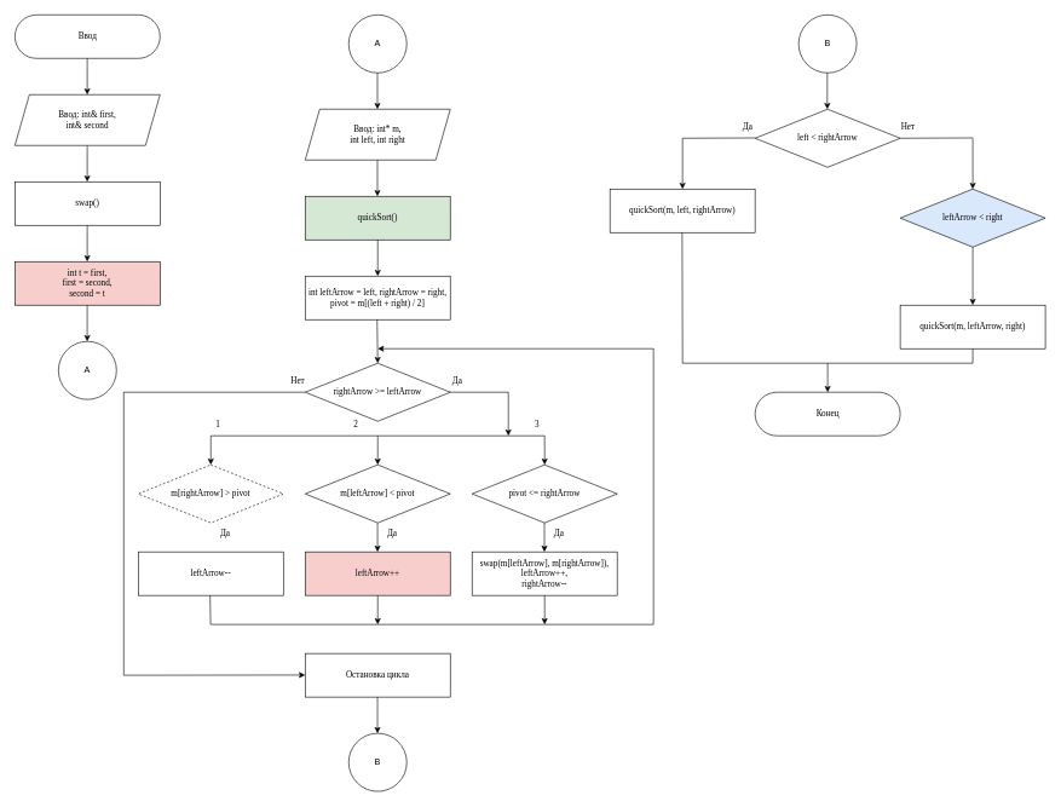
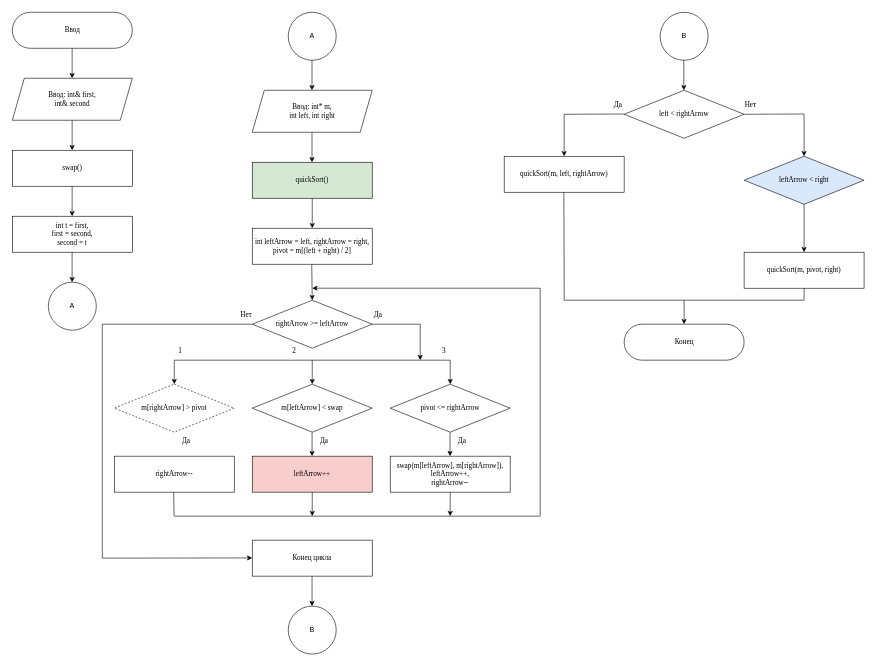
  <mxCell id="0" />
  <mxCell id="1" parent="0" />
  <mxCell id="2" value="&lt;font face=&quot;Times New Roman&quot;&gt;Ввод&lt;/font&gt;" style="html=1;dashed=0;whitespace=wrap;shape=mxgraph.dfd.start" parent="1" vertex="1"><mxGeometry x="20" y="20" width="200" height="60" as="geometry" /></mxCell>
  <mxCell id="3" value="" style="endArrow=classic;html=1;rounded=0;fontFamily=Times New Roman;exitX=0.5;exitY=0.5;exitDx=0;exitDy=30;exitPerimeter=0;entryX=0.5;entryY=0;entryDx=0;entryDy=0;" parent="1" edge="1"><mxGeometry width="50" height="50" relative="1" as="geometry"><mxPoint x="119.71" y="80" as="sourcePoint" /><mxPoint x="119.71" y="130" as="targetPoint" /></mxGeometry></mxCell>
  <mxCell id="4" value="" style="endArrow=classic;html=1;rounded=0;fontFamily=Times New Roman;exitX=0.5;exitY=0.5;exitDx=0;exitDy=30;exitPerimeter=0;entryX=0.5;entryY=0;entryDx=0;entryDy=0;" parent="1" edge="1"><mxGeometry width="50" height="50" relative="1" as="geometry"><mxPoint x="119.71" y="200" as="sourcePoint" /><mxPoint x="119.71" y="250" as="targetPoint" /></mxGeometry></mxCell>
  <mxCell id="5" value="&lt;div&gt;&lt;font face=&quot;Times New Roman&quot;&gt;swap()&lt;/font&gt;&lt;/div&gt;" style="rounded=0;whiteSpace=wrap;html=1;" parent="1" vertex="1"><mxGeometry x="20" y="250" width="200" height="60" as="geometry" /></mxCell>
  <mxCell id="6" value="&lt;span style=&quot;font-family: &amp;quot;Times New Roman&amp;quot;;&quot;&gt;Ввод: int&amp;amp; first,&lt;/span&gt;&lt;br style=&quot;font-family: &amp;quot;Times New Roman&amp;quot;;&quot;&gt;&lt;span style=&quot;font-family: &amp;quot;Times New Roman&amp;quot;;&quot;&gt;int&amp;amp; second&lt;/span&gt;" style="shape=parallelogram;perimeter=parallelogramPerimeter;whiteSpace=wrap;html=1;fixedSize=1;" parent="1" vertex="1"><mxGeometry x="20" y="130" width="200" height="70" as="geometry" /></mxCell>
  <mxCell id="7" value="" style="endArrow=classic;html=1;rounded=0;fontFamily=Times New Roman;exitX=0.5;exitY=0.5;exitDx=0;exitDy=30;exitPerimeter=0;entryX=0.5;entryY=0;entryDx=0;entryDy=0;" parent="1" edge="1"><mxGeometry width="50" height="50" relative="1" as="geometry"><mxPoint x="119.71" y="310" as="sourcePoint" /><mxPoint x="119.71" y="360" as="targetPoint" /></mxGeometry></mxCell>
- <mxCell id="8" value="&lt;div&gt;&lt;font face=&quot;Times New Roman&quot;&gt;int t = first,&lt;/font&gt;&lt;/div&gt;&lt;div&gt;&lt;font face=&quot;Times New Roman&quot;&gt;&lt;span style=&quot;&quot;&gt;&#09;&#09;&lt;/span&gt;first = second,&lt;/font&gt;&lt;/div&gt;&lt;div&gt;&lt;font face=&quot;Times New Roman&quot;&gt;&lt;span style=&quot;&quot;&gt;&#09;&#09;&lt;/span&gt;second = t&lt;/font&gt;&lt;/div&gt;" style="rounded=0;whiteSpace=wrap;html=1;fillColor=#f8cecc;" parent="1" vertex="1"><mxGeometry x="20" y="360" width="200" height="60" as="geometry" /></mxCell>
+ <mxCell id="8" value="&lt;div&gt;&lt;font face=&quot;Times New Roman&quot;&gt;int t = first,&lt;/font&gt;&lt;/div&gt;&lt;div&gt;&lt;font face=&quot;Times New Roman&quot;&gt;&lt;span style=&quot;&quot;&gt;&#09;&#09;&lt;/span&gt;first = second,&lt;/font&gt;&lt;/div&gt;&lt;div&gt;&lt;font face=&quot;Times New Roman&quot;&gt;&lt;span style=&quot;&quot;&gt;&#09;&#09;&lt;/span&gt;second = t&lt;/font&gt;&lt;/div&gt;" style="rounded=0;whiteSpace=wrap;html=1;" parent="1" vertex="1"><mxGeometry x="20" y="360" width="200" height="60" as="geometry" /></mxCell>
  <mxCell id="9" value="" style="endArrow=classic;html=1;rounded=0;fontFamily=Times New Roman;exitX=0.5;exitY=0.5;exitDx=0;exitDy=30;exitPerimeter=0;entryX=0.5;entryY=0;entryDx=0;entryDy=0;" parent="1" edge="1"><mxGeometry width="50" height="50" relative="1" as="geometry"><mxPoint x="119.66" y="420" as="sourcePoint" /><mxPoint x="119.66" y="470" as="targetPoint" /></mxGeometry></mxCell>
  <mxCell id="10" value="A" style="ellipse;whiteSpace=wrap;html=1;aspect=fixed;" parent="1" vertex="1"><mxGeometry x="80" y="470" width="80" height="80" as="geometry" /></mxCell>
  <mxCell id="11" value="A" style="ellipse;whiteSpace=wrap;html=1;aspect=fixed;" parent="1" vertex="1"><mxGeometry x="480" y="20" width="80" height="80" as="geometry" /></mxCell>
  <mxCell id="12" value="" style="endArrow=classic;html=1;rounded=0;fontFamily=Times New Roman;exitX=0.5;exitY=0.5;exitDx=0;exitDy=30;exitPerimeter=0;entryX=0.5;entryY=0;entryDx=0;entryDy=0;" parent="1" edge="1"><mxGeometry width="50" height="50" relative="1" as="geometry"><mxPoint x="519.58" y="100" as="sourcePoint" /><mxPoint x="519.58" y="150" as="targetPoint" /></mxGeometry></mxCell>
  <mxCell id="13" value="&lt;span style=&quot;font-family: &amp;quot;Times New Roman&amp;quot;;&quot;&gt;Ввод:&amp;nbsp;&lt;/span&gt;&lt;font face=&quot;Times New Roman&quot;&gt;int* m, &lt;br&gt;int left, int right&lt;/font&gt;" style="shape=parallelogram;perimeter=parallelogramPerimeter;whiteSpace=wrap;html=1;fixedSize=1;" parent="1" vertex="1"><mxGeometry x="420" y="150" width="200" height="70" as="geometry" /></mxCell>
  <mxCell id="14" value="" style="endArrow=classic;html=1;rounded=0;fontFamily=Times New Roman;exitX=0.5;exitY=0.5;exitDx=0;exitDy=30;exitPerimeter=0;entryX=0.5;entryY=0;entryDx=0;entryDy=0;" parent="1" edge="1"><mxGeometry width="50" height="50" relative="1" as="geometry"><mxPoint x="519.58" y="220" as="sourcePoint" /><mxPoint x="519.58" y="270" as="targetPoint" /></mxGeometry></mxCell>
  <mxCell id="15" value="&lt;font face=&quot;Times New Roman&quot;&gt;quickSort&lt;/font&gt;&lt;span style=&quot;font-family: &amp;quot;Times New Roman&amp;quot;; background-color: initial;&quot;&gt;()&lt;/span&gt;&lt;font face=&quot;Times New Roman&quot;&gt;&lt;br&gt;&lt;/font&gt;" style="rounded=0;whiteSpace=wrap;html=1;fillColor=#d5e8d4;" parent="1" vertex="1"><mxGeometry x="420" y="270" width="200" height="60" as="geometry" /></mxCell>
  <mxCell id="16" value="" style="endArrow=classic;html=1;rounded=0;fontFamily=Times New Roman;exitX=0.5;exitY=0.5;exitDx=0;exitDy=30;exitPerimeter=0;entryX=0.5;entryY=0;entryDx=0;entryDy=0;" parent="1" edge="1"><mxGeometry width="50" height="50" relative="1" as="geometry"><mxPoint x="520" y="330" as="sourcePoint" /><mxPoint x="520" y="380" as="targetPoint" /></mxGeometry></mxCell>
  <mxCell id="17" value="&lt;font face=&quot;Times New Roman&quot;&gt;int leftArrow = left, rightArrow = right, pivot = m[(left + right) / 2]&lt;/font&gt;" style="rounded=0;whiteSpace=wrap;html=1;" parent="1" vertex="1"><mxGeometry x="420" y="380" width="200" height="60" as="geometry" /></mxCell>
  <mxCell id="18" value="" style="endArrow=classic;html=1;rounded=0;fontFamily=Times New Roman;exitX=0.5;exitY=0.5;exitDx=0;exitDy=30;exitPerimeter=0;entryX=0.5;entryY=0;entryDx=0;entryDy=0;" parent="1" edge="1" target="19"><mxGeometry width="50" height="50" relative="1" as="geometry"><mxPoint x="519.17" y="440" as="sourcePoint" /><mxPoint x="519.17" y="490" as="targetPoint" /></mxGeometry></mxCell>
  <mxCell id="19" value="rightArrow &amp;gt;= leftArrow" style="rhombus;whiteSpace=wrap;html=1;fontFamily=Times New Roman;" parent="1" vertex="1"><mxGeometry x="420" y="500" width="200" height="80" as="geometry" /></mxCell>
  <mxCell id="20" value="" style="endArrow=none;html=1;rounded=0;" parent="1" source="19" edge="1"><mxGeometry width="50" height="50" relative="1" as="geometry"><mxPoint x="320" y="529.17" as="sourcePoint" /><mxPoint x="170" y="540" as="targetPoint" /></mxGeometry></mxCell>
  <mxCell id="21" value="m[rightArrow] &amp;gt; pivot" style="rhombus;whiteSpace=wrap;html=1;fontFamily=Times New Roman;dashed=1;" parent="1" vertex="1"><mxGeometry x="190" y="640" width="200" height="80" as="geometry" /></mxCell>
  <mxCell id="22" value="Нет" style="text;html=1;strokeColor=none;fillColor=none;align=center;verticalAlign=middle;whiteSpace=wrap;rounded=0;fontFamily=Times New Roman;" parent="1" vertex="1"><mxGeometry x="380" y="510" width="60" height="30" as="geometry" /></mxCell>
- <mxCell id="23" value="&lt;font face=&quot;Times New Roman&quot;&gt;leftArrow--&lt;/font&gt;" style="rounded=0;whiteSpace=wrap;html=1;" parent="1" vertex="1"><mxGeometry x="190" y="760" width="200" height="60" as="geometry" /></mxCell>
+ <mxCell id="23" value="&lt;font face=&quot;Times New Roman&quot;&gt;rightArrow--&lt;/font&gt;" style="rounded=0;whiteSpace=wrap;html=1;" parent="1" vertex="1"><mxGeometry x="190" y="760" width="200" height="60" as="geometry" /></mxCell>
  <mxCell id="24" value="Да" style="text;html=1;strokeColor=none;fillColor=none;align=center;verticalAlign=middle;whiteSpace=wrap;rounded=0;fontFamily=Times New Roman;" parent="1" vertex="1"><mxGeometry x="600" y="510" width="60" height="30" as="geometry" /></mxCell>
  <mxCell id="25" value="Да" style="text;html=1;strokeColor=none;fillColor=none;align=center;verticalAlign=middle;whiteSpace=wrap;rounded=0;fontFamily=Times New Roman;" parent="1" vertex="1"><mxGeometry x="510" y="720" width="60" height="30" as="geometry" /></mxCell>
  <mxCell id="26" value="" style="endArrow=none;html=1;rounded=0;" parent="1" edge="1"><mxGeometry width="50" height="50" relative="1" as="geometry"><mxPoint x="170" y="540" as="sourcePoint" /><mxPoint x="170" y="930" as="targetPoint" /></mxGeometry></mxCell>
  <mxCell id="27" value="" style="endArrow=classic;html=1;rounded=0;entryX=0.5;entryY=0;entryDx=0;entryDy=0;" parent="1" target="21" edge="1"><mxGeometry width="50" height="50" relative="1" as="geometry"><mxPoint x="290" y="600" as="sourcePoint" /><mxPoint x="480" y="610" as="targetPoint" /></mxGeometry></mxCell>
- <mxCell id="28" value="m[leftArrow] &amp;lt; pivot" style="rhombus;whiteSpace=wrap;html=1;fontFamily=Times New Roman;" parent="1" vertex="1"><mxGeometry x="420" y="640" width="200" height="80" as="geometry" /></mxCell>
+ <mxCell id="28" value="m[leftArrow] &amp;lt; swap" style="rhombus;whiteSpace=wrap;html=1;fontFamily=Times New Roman;" parent="1" vertex="1"><mxGeometry x="420" y="640" width="200" height="80" as="geometry" /></mxCell>
  <mxCell id="29" value="pivot &amp;lt;= rightArrow" style="rhombus;whiteSpace=wrap;html=1;fontFamily=Times New Roman;" parent="1" vertex="1"><mxGeometry x="650" y="640" width="200" height="80" as="geometry" /></mxCell>
  <mxCell id="30" value="" style="endArrow=classic;html=1;rounded=0;entryX=0.5;entryY=0;entryDx=0;entryDy=0;" parent="1" target="28" edge="1"><mxGeometry width="50" height="50" relative="1" as="geometry"><mxPoint x="520" y="600" as="sourcePoint" /><mxPoint x="490" y="600" as="targetPoint" /></mxGeometry></mxCell>
  <mxCell id="31" value="" style="endArrow=classic;html=1;rounded=0;entryX=0.5;entryY=0;entryDx=0;entryDy=0;" parent="1" target="29" edge="1"><mxGeometry width="50" height="50" relative="1" as="geometry"><mxPoint x="750" y="600" as="sourcePoint" /><mxPoint x="490" y="600" as="targetPoint" /></mxGeometry></mxCell>
  <mxCell id="32" value="" style="endArrow=classic;html=1;rounded=0;entryX=0.5;entryY=0;entryDx=0;entryDy=0;" parent="1" edge="1"><mxGeometry width="50" height="50" relative="1" as="geometry"><mxPoint x="519.71" y="720" as="sourcePoint" /><mxPoint x="519.71" y="760" as="targetPoint" /></mxGeometry></mxCell>
  <mxCell id="33" value="" style="endArrow=classic;html=1;rounded=0;entryX=0.5;entryY=0;entryDx=0;entryDy=0;" parent="1" edge="1"><mxGeometry width="50" height="50" relative="1" as="geometry"><mxPoint x="749.71" y="720" as="sourcePoint" /><mxPoint x="749.71" y="760" as="targetPoint" /></mxGeometry></mxCell>
  <mxCell id="34" value="&lt;font face=&quot;Times New Roman&quot;&gt;leftArrow++&lt;/font&gt;" style="rounded=0;whiteSpace=wrap;html=1;fillColor=#f8cecc;" parent="1" vertex="1"><mxGeometry x="420" y="760" width="200" height="60" as="geometry" /></mxCell>
  <mxCell id="35" value="&lt;div&gt;&lt;font face=&quot;Times New Roman&quot;&gt;swap(m[leftArrow], m[rightArrow]),&lt;/font&gt;&lt;/div&gt;&lt;div&gt;&lt;font face=&quot;Times New Roman&quot;&gt;&lt;span style=&quot;&quot;&gt;&#09;&#09;&#09;&#09;&lt;/span&gt;leftArrow++,&lt;/font&gt;&lt;/div&gt;&lt;div&gt;&lt;font face=&quot;Times New Roman&quot;&gt;&lt;span style=&quot;&quot;&gt;&#09;&#09;&#09;&#09;&lt;/span&gt;rightArrow--&lt;/font&gt;&lt;/div&gt;" style="rounded=0;whiteSpace=wrap;html=1;" parent="1" vertex="1"><mxGeometry x="650" y="760" width="200" height="60" as="geometry" /></mxCell>
  <mxCell id="36" value="" style="endArrow=none;html=1;rounded=0;" parent="1" edge="1"><mxGeometry width="50" height="50" relative="1" as="geometry"><mxPoint x="289.66" y="860" as="sourcePoint" /><mxPoint x="289" y="820" as="targetPoint" /></mxGeometry></mxCell>
  <mxCell id="37" value="" style="endArrow=none;html=1;rounded=0;" parent="1" edge="1"><mxGeometry width="50" height="50" relative="1" as="geometry"><mxPoint x="290" y="860" as="sourcePoint" /><mxPoint x="900" y="860" as="targetPoint" /></mxGeometry></mxCell>
  <mxCell id="38" value="" style="endArrow=none;html=1;rounded=0;" parent="1" edge="1"><mxGeometry width="50" height="50" relative="1" as="geometry"><mxPoint x="900" y="860" as="sourcePoint" /><mxPoint x="900" y="480" as="targetPoint" /></mxGeometry></mxCell>
  <mxCell id="39" value="Да" style="text;html=1;strokeColor=none;fillColor=none;align=center;verticalAlign=middle;whiteSpace=wrap;rounded=0;fontFamily=Times New Roman;" parent="1" vertex="1"><mxGeometry x="740" y="720" width="60" height="30" as="geometry" /></mxCell>
  <mxCell id="40" value="Да" style="text;html=1;strokeColor=none;fillColor=none;align=center;verticalAlign=middle;whiteSpace=wrap;rounded=0;fontFamily=Times New Roman;" parent="1" vertex="1"><mxGeometry x="280" y="720" width="60" height="30" as="geometry" /></mxCell>
  <mxCell id="41" value="" style="endArrow=none;html=1;rounded=0;" parent="1" edge="1"><mxGeometry width="50" height="50" relative="1" as="geometry"><mxPoint x="290" y="600" as="sourcePoint" /><mxPoint x="750" y="600" as="targetPoint" /></mxGeometry></mxCell>
  <mxCell id="42" value="" style="endArrow=classic;html=1;rounded=0;" parent="1" edge="1"><mxGeometry width="50" height="50" relative="1" as="geometry"><mxPoint x="170" y="930" as="sourcePoint" /><mxPoint x="420" y="929.66" as="targetPoint" /></mxGeometry></mxCell>
- <mxCell id="43" value="&lt;font face=&quot;Times New Roman&quot;&gt;Остановка цикла&lt;/font&gt;" style="rounded=0;whiteSpace=wrap;html=1;" parent="1" vertex="1"><mxGeometry x="420" y="900" width="200" height="60" as="geometry" /></mxCell>
+ <mxCell id="43" value="&lt;font face=&quot;Times New Roman&quot;&gt;Конец цикла&lt;/font&gt;" style="rounded=0;whiteSpace=wrap;html=1;" parent="1" vertex="1"><mxGeometry x="420" y="900" width="200" height="60" as="geometry" /></mxCell>
  <mxCell id="44" value="" style="endArrow=classic;html=1;rounded=0;fontFamily=Times New Roman;exitX=0.5;exitY=0.5;exitDx=0;exitDy=30;exitPerimeter=0;entryX=0.5;entryY=0;entryDx=0;entryDy=0;" parent="1" edge="1"><mxGeometry width="50" height="50" relative="1" as="geometry"><mxPoint x="519.66" y="960" as="sourcePoint" /><mxPoint x="519.66" y="1010" as="targetPoint" /></mxGeometry></mxCell>
  <mxCell id="45" value="left &amp;lt; rightArrow" style="rhombus;whiteSpace=wrap;html=1;fontFamily=Times New Roman;" parent="1" vertex="1"><mxGeometry x="1040" y="150" width="200" height="80" as="geometry" /></mxCell>
  <mxCell id="46" value="leftArrow &amp;lt; right" style="rhombus;whiteSpace=wrap;html=1;fontFamily=Times New Roman;fillColor=#dae8fc;" parent="1" vertex="1"><mxGeometry x="1240" y="260" width="200" height="80" as="geometry" /></mxCell>
  <mxCell id="47" value="B" style="ellipse;whiteSpace=wrap;html=1;aspect=fixed;" parent="1" vertex="1"><mxGeometry x="480" y="1010" width="80" height="80" as="geometry" /></mxCell>
  <mxCell id="48" value="B" style="ellipse;whiteSpace=wrap;html=1;aspect=fixed;" parent="1" vertex="1"><mxGeometry x="1100" y="20" width="80" height="80" as="geometry" /></mxCell>
  <mxCell id="49" value="" style="endArrow=classic;html=1;rounded=0;fontFamily=Times New Roman;exitX=0.5;exitY=0.5;exitDx=0;exitDy=30;exitPerimeter=0;entryX=0.5;entryY=0;entryDx=0;entryDy=0;" parent="1" edge="1"><mxGeometry width="50" height="50" relative="1" as="geometry"><mxPoint x="1139.5" y="100" as="sourcePoint" /><mxPoint x="1139.5" y="150" as="targetPoint" /></mxGeometry></mxCell>
  <mxCell id="50" value="" style="endArrow=none;html=1;rounded=0;" parent="1" edge="1"><mxGeometry width="50" height="50" relative="1" as="geometry"><mxPoint x="940" y="190" as="sourcePoint" /><mxPoint x="1040" y="189.58" as="targetPoint" /></mxGeometry></mxCell>
  <mxCell id="51" value="" style="endArrow=none;html=1;rounded=0;" parent="1" edge="1"><mxGeometry width="50" height="50" relative="1" as="geometry"><mxPoint x="1240" y="190" as="sourcePoint" /><mxPoint x="1340" y="189.58" as="targetPoint" /></mxGeometry></mxCell>
  <mxCell id="52" value="" style="endArrow=classic;html=1;rounded=0;" parent="1" edge="1"><mxGeometry width="50" height="50" relative="1" as="geometry"><mxPoint x="940" y="190" as="sourcePoint" /><mxPoint x="940" y="260" as="targetPoint" /></mxGeometry></mxCell>
  <mxCell id="53" value="Нет" style="text;html=1;strokeColor=none;fillColor=none;align=center;verticalAlign=middle;whiteSpace=wrap;rounded=0;fontFamily=Times New Roman;" parent="1" vertex="1"><mxGeometry x="1221" y="160" width="60" height="30" as="geometry" /></mxCell>
  <mxCell id="54" value="Да" style="text;html=1;strokeColor=none;fillColor=none;align=center;verticalAlign=middle;whiteSpace=wrap;rounded=0;fontFamily=Times New Roman;" parent="1" vertex="1"><mxGeometry x="1000" y="160" width="60" height="30" as="geometry" /></mxCell>
  <mxCell id="55" value="" style="endArrow=classic;html=1;rounded=0;" parent="1" edge="1"><mxGeometry width="50" height="50" relative="1" as="geometry"><mxPoint x="1340" y="190" as="sourcePoint" /><mxPoint x="1340" y="260" as="targetPoint" /></mxGeometry></mxCell>
  <mxCell id="56" value="&lt;font face=&quot;Times New Roman&quot;&gt;quickSort(m, left, rightArrow)&lt;/font&gt;" style="rounded=0;whiteSpace=wrap;html=1;" parent="1" vertex="1"><mxGeometry x="840" y="260" width="200" height="60" as="geometry" /></mxCell>
  <mxCell id="57" value="" style="endArrow=none;html=1;rounded=0;" parent="1" edge="1"><mxGeometry width="50" height="50" relative="1" as="geometry"><mxPoint x="940" y="470" as="sourcePoint" /><mxPoint x="939.5" y="320" as="targetPoint" /></mxGeometry></mxCell>
  <mxCell id="58" value="" style="endArrow=classic;html=1;rounded=0;exitX=0.5;exitY=1;exitDx=0;exitDy=0;" parent="1" edge="1" source="46"><mxGeometry width="50" height="50" relative="1" as="geometry"><mxPoint x="939.58" y="340" as="sourcePoint" /><mxPoint x="1340" y="420" as="targetPoint" /></mxGeometry></mxCell>
- <mxCell id="59" value="&lt;font face=&quot;Times New Roman&quot;&gt;quickSort(m, leftArrow, right)&lt;/font&gt;" style="rounded=0;whiteSpace=wrap;html=1;" parent="1" vertex="1"><mxGeometry x="1240" y="420" width="200" height="60" as="geometry" /></mxCell>
+ <mxCell id="59" value="&lt;font face=&quot;Times New Roman&quot;&gt;quickSort(m, pivot, right)&lt;/font&gt;" style="rounded=0;whiteSpace=wrap;html=1;" parent="1" vertex="1"><mxGeometry x="1240" y="420" width="200" height="60" as="geometry" /></mxCell>
  <mxCell id="60" value="" style="endArrow=none;html=1;rounded=0;" parent="1" edge="1"><mxGeometry width="50" height="50" relative="1" as="geometry"><mxPoint x="940" y="500" as="sourcePoint" /><mxPoint x="940" y="470" as="targetPoint" /></mxGeometry></mxCell>
  <mxCell id="61" value="" style="endArrow=none;html=1;rounded=0;" parent="1" edge="1"><mxGeometry width="50" height="50" relative="1" as="geometry"><mxPoint x="940" y="500" as="sourcePoint" /><mxPoint x="1140" y="500" as="targetPoint" /></mxGeometry></mxCell>
  <mxCell id="62" value="" style="endArrow=none;html=1;rounded=0;" parent="1" edge="1"><mxGeometry width="50" height="50" relative="1" as="geometry"><mxPoint x="1140" y="500" as="sourcePoint" /><mxPoint x="1340" y="500" as="targetPoint" /></mxGeometry></mxCell>
  <mxCell id="63" value="" style="endArrow=classic;html=1;rounded=0;" parent="1" edge="1"><mxGeometry width="50" height="50" relative="1" as="geometry"><mxPoint x="1140" y="500" as="sourcePoint" /><mxPoint x="1140" y="540" as="targetPoint" /></mxGeometry></mxCell>
  <mxCell id="64" value="&lt;font face=&quot;Times New Roman&quot;&gt;Конец&lt;/font&gt;" style="html=1;dashed=0;whitespace=wrap;shape=mxgraph.dfd.start" parent="1" vertex="1"><mxGeometry x="1040" y="540" width="200" height="60" as="geometry" /></mxCell>
  <mxCell id="65" value="" style="endArrow=classic;html=1;rounded=0;" edge="1" parent="1"><mxGeometry width="50" height="50" relative="1" as="geometry"><mxPoint x="900" y="480" as="sourcePoint" /><mxPoint x="520" y="480" as="targetPoint" /></mxGeometry></mxCell>
  <mxCell id="66" value="1" style="text;html=1;strokeColor=none;fillColor=none;align=center;verticalAlign=middle;whiteSpace=wrap;rounded=0;fontFamily=Times New Roman;" vertex="1" parent="1"><mxGeometry x="270" y="570" width="60" height="30" as="geometry" /></mxCell>
  <mxCell id="67" value="2" style="text;html=1;strokeColor=none;fillColor=none;align=center;verticalAlign=middle;whiteSpace=wrap;rounded=0;fontFamily=Times New Roman;" vertex="1" parent="1"><mxGeometry x="460" y="570" width="60" height="30" as="geometry" /></mxCell>
  <mxCell id="68" value="3" style="text;html=1;strokeColor=none;fillColor=none;align=center;verticalAlign=middle;whiteSpace=wrap;rounded=0;fontFamily=Times New Roman;" vertex="1" parent="1"><mxGeometry x="710" y="570" width="60" height="30" as="geometry" /></mxCell>
  <mxCell id="69" value="" style="endArrow=classic;html=1;rounded=0;exitX=0.5;exitY=1;exitDx=0;exitDy=0;" edge="1" parent="1" source="34"><mxGeometry width="50" height="50" relative="1" as="geometry"><mxPoint x="260" y="920" as="sourcePoint" /><mxPoint x="520" y="860" as="targetPoint" /></mxGeometry></mxCell>
  <mxCell id="70" value="" style="endArrow=classic;html=1;rounded=0;exitX=0.5;exitY=1;exitDx=0;exitDy=0;" edge="1" parent="1" source="35"><mxGeometry width="50" height="50" relative="1" as="geometry"><mxPoint x="680" y="630" as="sourcePoint" /><mxPoint x="750" y="860" as="targetPoint" /></mxGeometry></mxCell>
  <mxCell id="71" value="" style="endArrow=none;html=1;rounded=0;exitX=1;exitY=0.5;exitDx=0;exitDy=0;" edge="1" parent="1" source="19"><mxGeometry width="50" height="50" relative="1" as="geometry"><mxPoint x="680" y="390" as="sourcePoint" /><mxPoint x="700" y="540" as="targetPoint" /></mxGeometry></mxCell>
  <mxCell id="72" value="" style="endArrow=classic;html=1;rounded=0;" edge="1" parent="1"><mxGeometry width="50" height="50" relative="1" as="geometry"><mxPoint x="700" y="540" as="sourcePoint" /><mxPoint x="700" y="600" as="targetPoint" /></mxGeometry></mxCell>
  <mxCell id="73" value="" style="endArrow=none;html=1;rounded=0;entryX=0.5;entryY=1;entryDx=0;entryDy=0;" edge="1" parent="1" target="59"><mxGeometry width="50" height="50" relative="1" as="geometry"><mxPoint x="1340" y="500" as="sourcePoint" /><mxPoint x="730" y="340" as="targetPoint" /></mxGeometry></mxCell>
